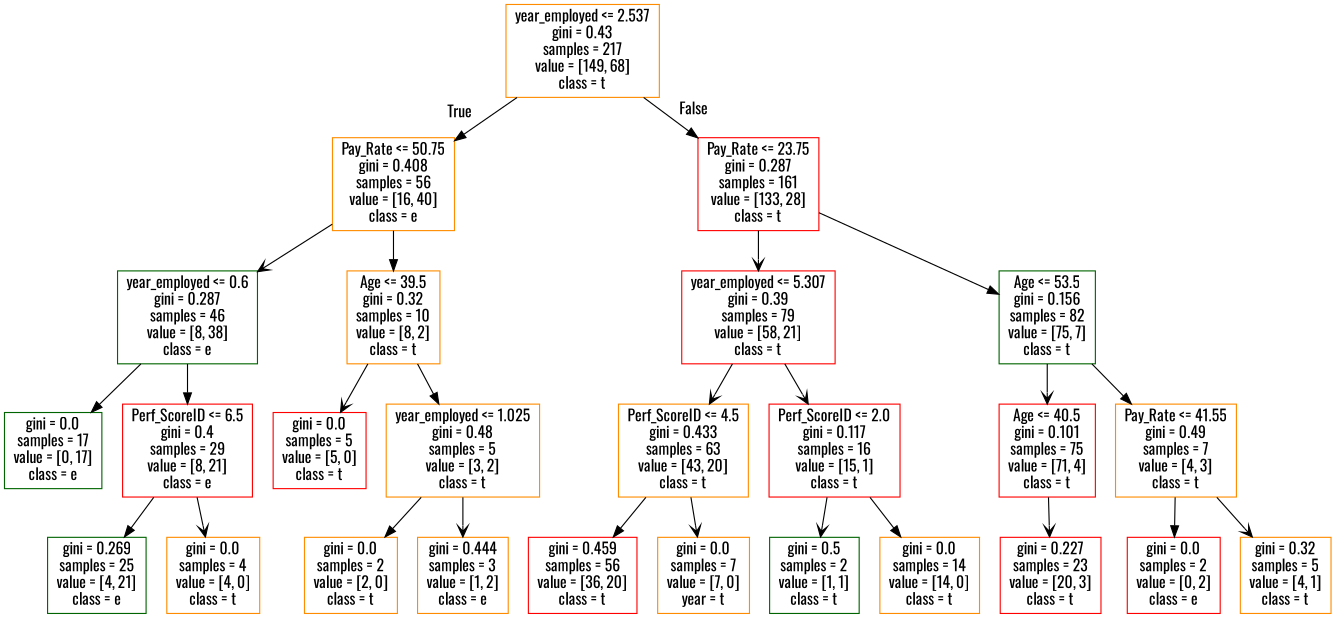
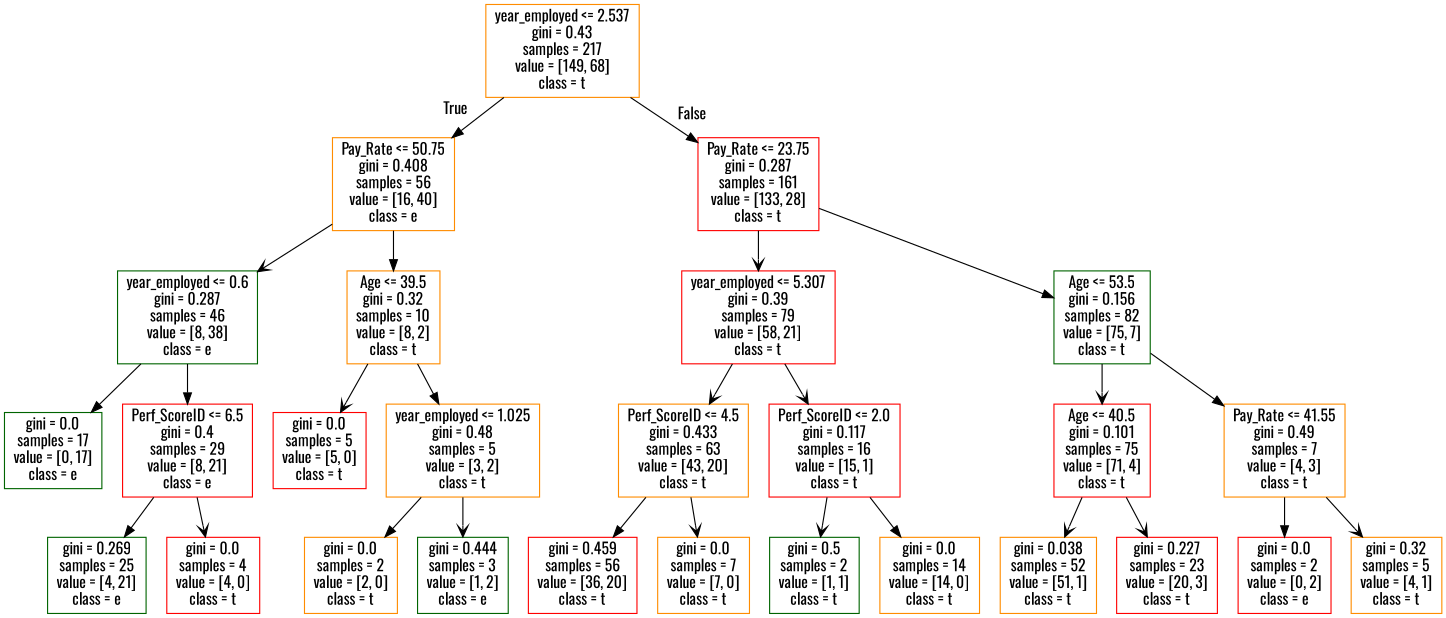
  digraph {
    fontname=Oswald
    node [color=darkorange fontname=Oswald shape=box]
    edge [arrowhead=normal fontname=Oswald]
    n1 [label="year_employed <= 2.537\ngini = 0.43\nsamples = 217\nvalue = [149, 68]\nclass = t"]
    n2 [label="Pay_Rate <= 50.75\ngini = 0.408\nsamples = 56\nvalue = [16, 40]\nclass = e"]
    n3 [color=red label="Pay_Rate <= 23.75\ngini = 0.287\nsamples = 161\nvalue = [133, 28]\nclass = t"]
    n4 [color=darkgreen label="year_employed <= 0.6\ngini = 0.287\nsamples = 46\nvalue = [8, 38]\nclass = e"]
    n5 [label="Age <= 39.5\ngini = 0.32\nsamples = 10\nvalue = [8, 2]\nclass = t"]
    n6 [color=red label="year_employed <= 5.307\ngini = 0.39\nsamples = 79\nvalue = [58, 21]\nclass = t"]
    n7 [color=darkgreen label="Age <= 53.5\ngini = 0.156\nsamples = 82\nvalue = [75, 7]\nclass = t"]
    n8 [color=darkgreen label="gini = 0.0\nsamples = 17\nvalue = [0, 17]\nclass = e"]
    n9 [color=red label="Perf_ScoreID <= 6.5\ngini = 0.4\nsamples = 29\nvalue = [8, 21]\nclass = e"]
    n10 [color=red label="gini = 0.0\nsamples = 5\nvalue = [5, 0]\nclass = t"]
    n11 [label="year_employed <= 1.025\ngini = 0.48\nsamples = 5\nvalue = [3, 2]\nclass = t"]
    n12 [color=darkgreen label="gini = 0.269\nsamples = 25\nvalue = [4, 21]\nclass = e"]
-   n13 [label="gini = 0.0\nsamples = 4\nvalue = [4, 0]\nclass = t"]
+   n13 [color=red label="gini = 0.0\nsamples = 4\nvalue = [4, 0]\nclass = t"]
    n14 [label="gini = 0.0\nsamples = 2\nvalue = [2, 0]\nclass = t"]
-   n15 [label="gini = 0.444\nsamples = 3\nvalue = [1, 2]\nclass = e"]
+   n15 [color=darkgreen label="gini = 0.444\nsamples = 3\nvalue = [1, 2]\nclass = e"]
    n16 [label="Perf_ScoreID <= 4.5\ngini = 0.433\nsamples = 63\nvalue = [43, 20]\nclass = t"]
    n17 [color=red label="Perf_ScoreID <= 2.0\ngini = 0.117\nsamples = 16\nvalue = [15, 1]\nclass = t"]
    n18 [color=red label="Age <= 40.5\ngini = 0.101\nsamples = 75\nvalue = [71, 4]\nclass = t"]
    n19 [label="Pay_Rate <= 41.55\ngini = 0.49\nsamples = 7\nvalue = [4, 3]\nclass = t"]
    n20 [color=red label="gini = 0.459\nsamples = 56\nvalue = [36, 20]\nclass = t"]
-   n21 [label="gini = 0.0\nsamples = 7\nvalue = [7, 0]\nyear = t"]
+   n21 [label="gini = 0.0\nsamples = 7\nvalue = [7, 0]\nclass = t"]
    n22 [color=darkgreen label="gini = 0.5\nsamples = 2\nvalue = [1, 1]\nclass = t"]
    n23 [label="gini = 0.0\nsamples = 14\nvalue = [14, 0]\nclass = t"]
+   n24 [label="gini = 0.038\nsamples = 52\nvalue = [51, 1]\nclass = t"]
    n25 [color=red label="gini = 0.227\nsamples = 23\nvalue = [20, 3]\nclass = t"]
    n26 [color=red label="gini = 0.0\nsamples = 2\nvalue = [0, 2]\nclass = e"]
    n27 [label="gini = 0.32\nsamples = 5\nvalue = [4, 1]\nclass = t"]
    n1 -> n2 [headlabel=True labelangle=45 labeldistance=2.5]
    n1 -> n3 [headlabel=False labelangle=-45 labeldistance=2.5]
    n2 -> n4 [arrowhead=vee]
    n2 -> n5
    n3 -> n6 [arrowhead=vee]
    n3 -> n7
    n4 -> n8
    n4 -> n9
    n5 -> n10 [arrowhead=vee]
    n5 -> n11
    n6 -> n16 [arrowhead=vee]
    n6 -> n17 [arrowhead=vee]
    n7 -> n18 [arrowhead=vee]
    n7 -> n19
    n9 -> n12
    n9 -> n13 [arrowhead=vee]
    n11 -> n14
    n11 -> n15 [arrowhead=vee]
    n16 -> n20
    n16 -> n21 [arrowhead=vee]
    n17 -> n22 [arrowhead=vee]
    n17 -> n23
+   n18 -> n24 [arrowhead=vee]
    n18 -> n25 [arrowhead=vee]
    n19 -> n26
    n19 -> n27 [arrowhead=vee]
  }
